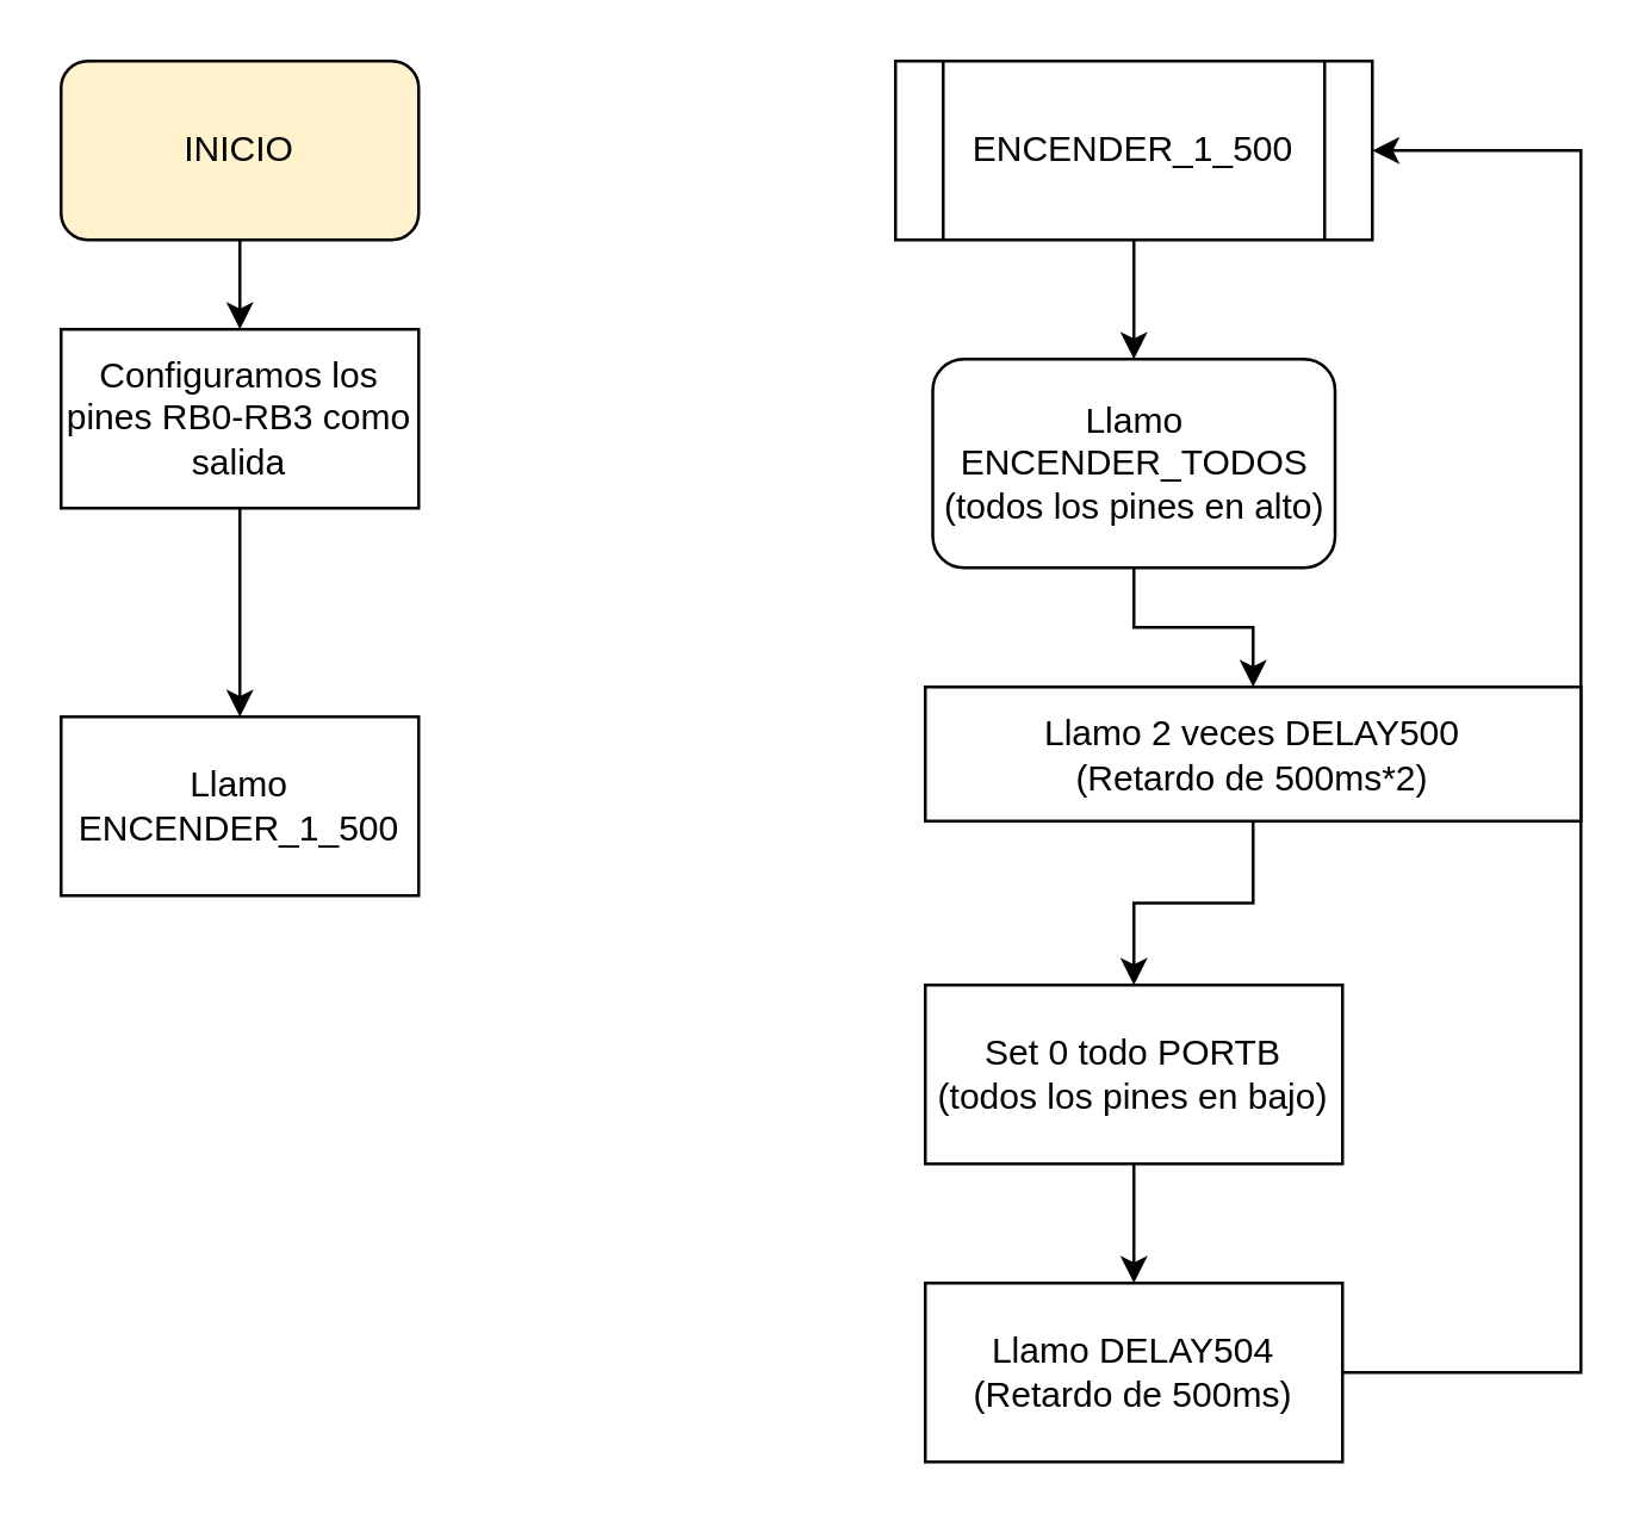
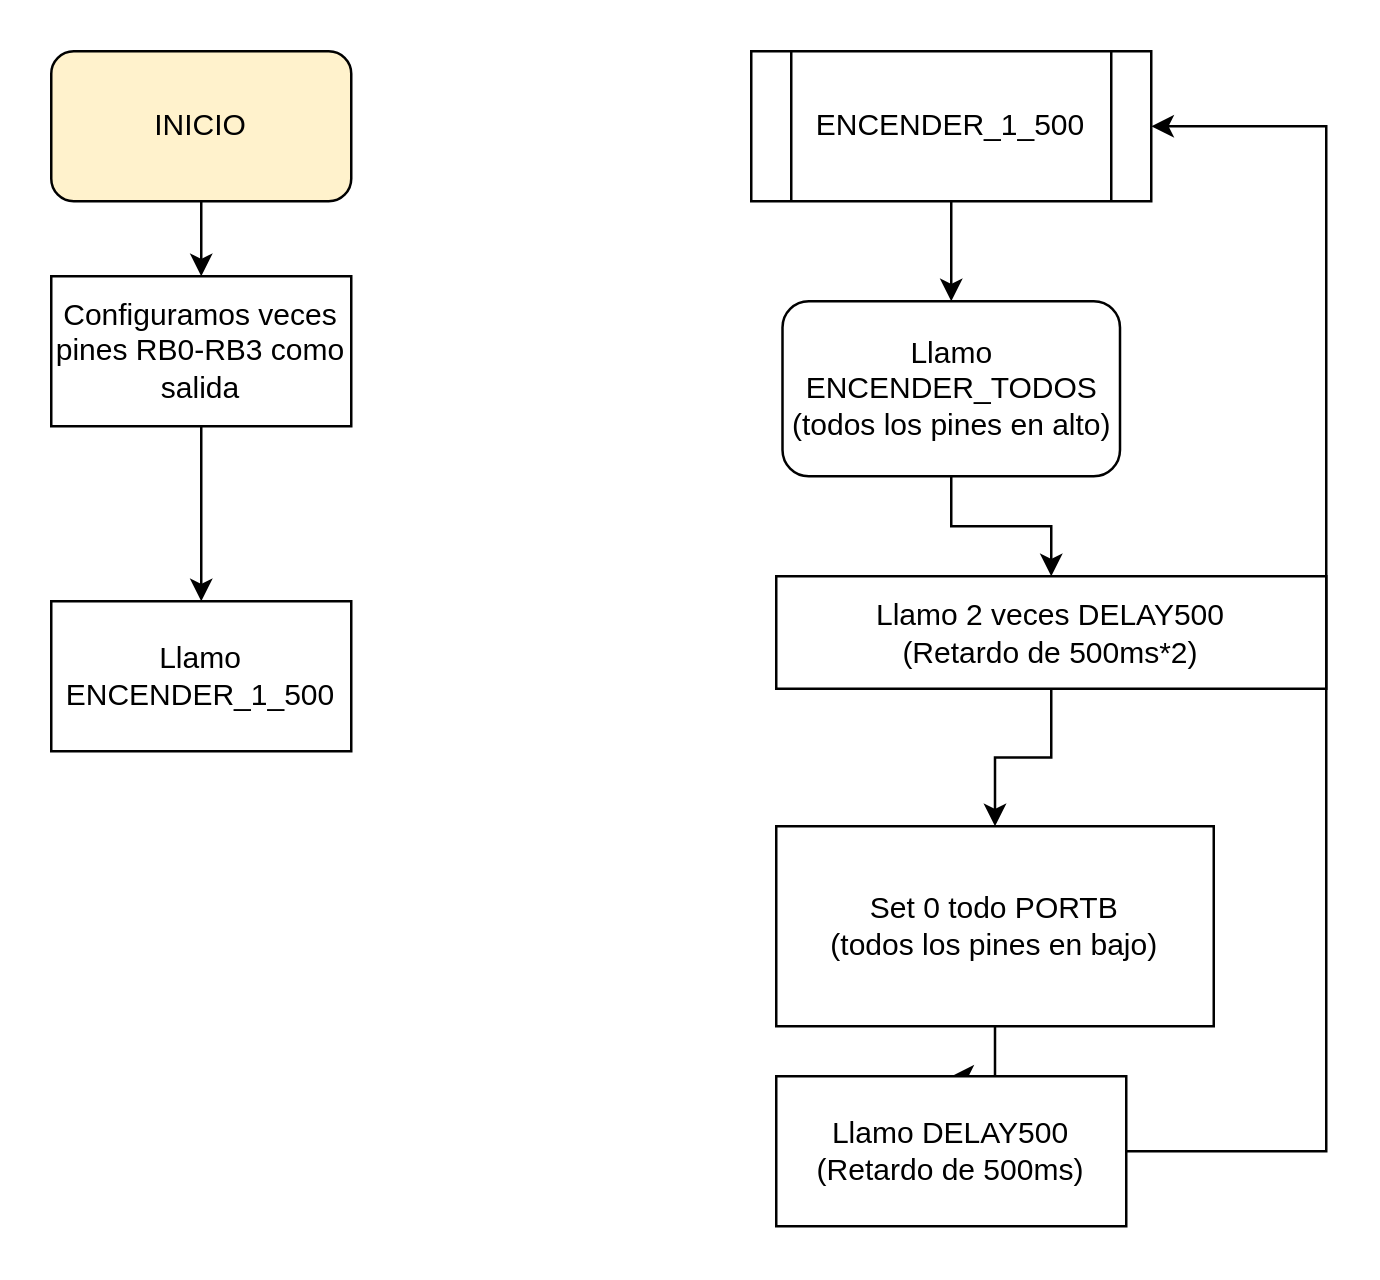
  <mxCell id="0" />
  <mxCell id="1" parent="0" />
  <mxCell id="2" value="" style="edgeStyle=orthogonalEdgeStyle;rounded=0;orthogonalLoop=1;jettySize=auto;html=1;" edge="1" parent="1" source="3" target="5"><mxGeometry relative="1" as="geometry" /></mxCell>
  <mxCell id="3" value="INICIO" style="rounded=1;whiteSpace=wrap;html=1;fillColor=#fff2cc;" vertex="1" parent="1"><mxGeometry x="20" y="20" width="120" height="60" as="geometry" /></mxCell>
  <mxCell id="4" value="" style="edgeStyle=orthogonalEdgeStyle;rounded=0;orthogonalLoop=1;jettySize=auto;html=1;" edge="1" parent="1" source="5" target="6"><mxGeometry relative="1" as="geometry" /></mxCell>
- <mxCell id="5" value="Configuramos los pines RB0-RB3 como salida" style="rounded=0;whiteSpace=wrap;html=1;" vertex="1" parent="1"><mxGeometry x="20" y="110" width="120" height="60" as="geometry" /></mxCell>
+ <mxCell id="5" value="Configuramos veces pines RB0-RB3 como salida" style="rounded=0;whiteSpace=wrap;html=1;" vertex="1" parent="1"><mxGeometry x="20" y="110" width="120" height="60" as="geometry" /></mxCell>
  <mxCell id="6" value="Llamo ENCENDER_1_500" style="rounded=0;whiteSpace=wrap;html=1;" vertex="1" parent="1"><mxGeometry x="20" y="240" width="120" height="60" as="geometry" /></mxCell>
  <mxCell id="7" value="" style="edgeStyle=orthogonalEdgeStyle;rounded=0;orthogonalLoop=1;jettySize=auto;html=1;" edge="1" parent="1" source="8" target="10"><mxGeometry relative="1" as="geometry" /></mxCell>
  <mxCell id="8" value="ENCENDER_1_500" style="shape=process;whiteSpace=wrap;html=1;backgroundOutline=1;" vertex="1" parent="1"><mxGeometry x="300" y="20" width="160" height="60" as="geometry" /></mxCell>
  <mxCell id="9" value="" style="edgeStyle=orthogonalEdgeStyle;rounded=0;orthogonalLoop=1;jettySize=auto;html=1;" edge="1" parent="1" source="10" target="12"><mxGeometry relative="1" as="geometry" /></mxCell>
  <mxCell id="10" value="Llamo ENCENDER_TODOS&lt;br&gt;(todos los pines en alto)" style="whiteSpace=wrap;html=1;rounded=1;" vertex="1" parent="1"><mxGeometry x="312.5" y="120" width="135" height="70" as="geometry" /></mxCell>
  <mxCell id="11" value="" style="edgeStyle=orthogonalEdgeStyle;rounded=0;orthogonalLoop=1;jettySize=auto;html=1;" edge="1" parent="1" source="12" target="14"><mxGeometry relative="1" as="geometry" /></mxCell>
  <mxCell id="12" value="Llamo 2 veces DELAY500&lt;br&gt;(Retardo de 500ms*2)" style="whiteSpace=wrap;html=1;" vertex="1" parent="1"><mxGeometry x="310" y="230" width="220" height="45" as="geometry" /></mxCell>
  <mxCell id="13" value="" style="edgeStyle=orthogonalEdgeStyle;rounded=0;orthogonalLoop=1;jettySize=auto;html=1;" edge="1" parent="1" source="14" target="16"><mxGeometry relative="1" as="geometry" /></mxCell>
- <mxCell id="14" value="Set 0 todo PORTB&lt;br&gt;(todos los pines en bajo)" style="whiteSpace=wrap;html=1;" vertex="1" parent="1"><mxGeometry x="310" y="330" width="140" height="60" as="geometry" /></mxCell>
+ <mxCell id="14" value="Set 0 todo PORTB&lt;br&gt;(todos los pines en bajo)" style="whiteSpace=wrap;html=1;" vertex="1" parent="1"><mxGeometry x="310" y="330" width="175" height="80" as="geometry" /></mxCell>
  <mxCell id="15" style="edgeStyle=orthogonalEdgeStyle;rounded=0;orthogonalLoop=1;jettySize=auto;html=1;entryX=1;entryY=0.5;entryDx=0;entryDy=0;" edge="1" parent="1" source="16" target="8"><mxGeometry relative="1" as="geometry"><Array as="points"><mxPoint x="530" y="460" /><mxPoint x="530" y="50" /></Array></mxGeometry></mxCell>
- <mxCell id="16" value="Llamo DELAY504&lt;br style=&quot;border-color: var(--border-color);&quot;&gt;(Retardo de 500ms)" style="whiteSpace=wrap;html=1;" vertex="1" parent="1"><mxGeometry x="310" y="430" width="140" height="60" as="geometry" /></mxCell>
+ <mxCell id="16" value="Llamo DELAY500&lt;br style=&quot;border-color: var(--border-color);&quot;&gt;(Retardo de 500ms)" style="whiteSpace=wrap;html=1;" vertex="1" parent="1"><mxGeometry x="310" y="430" width="140" height="60" as="geometry" /></mxCell>
